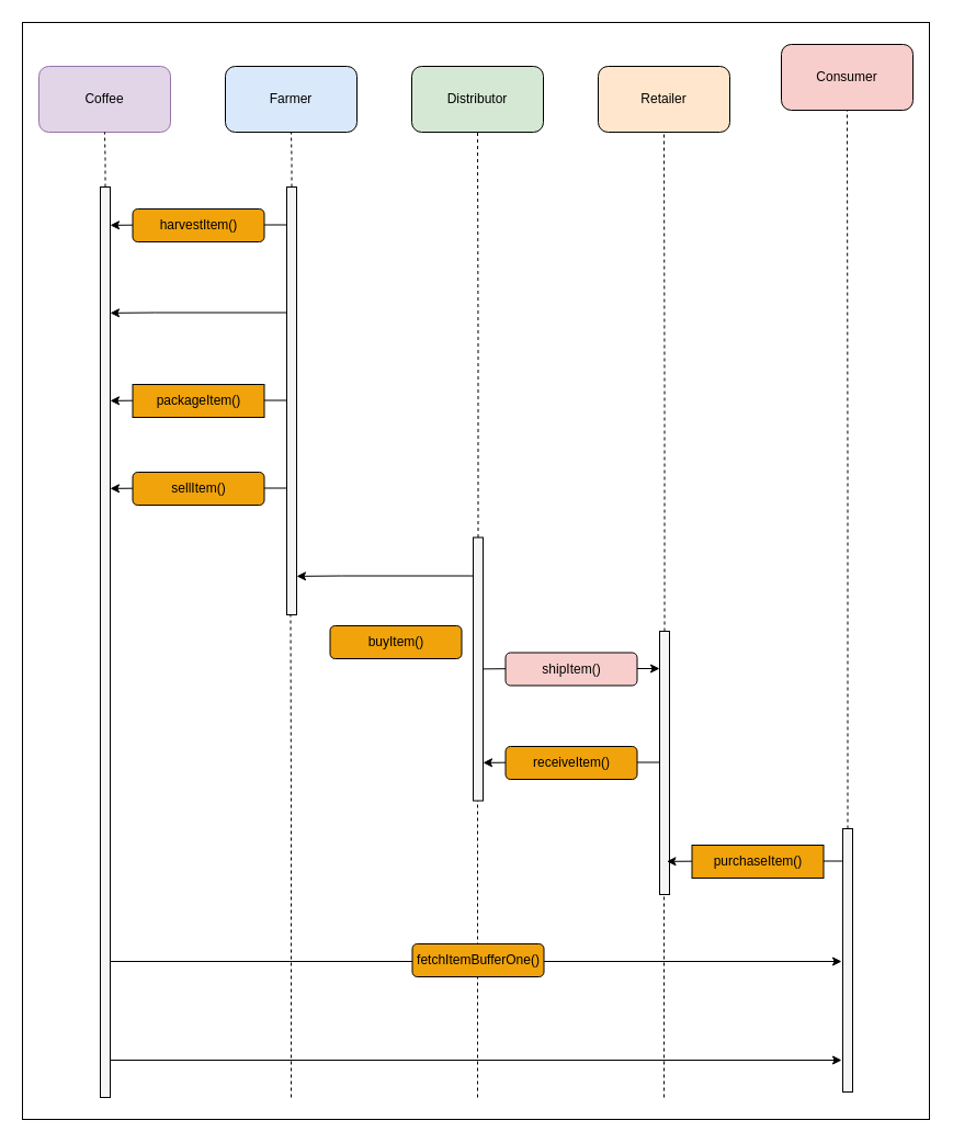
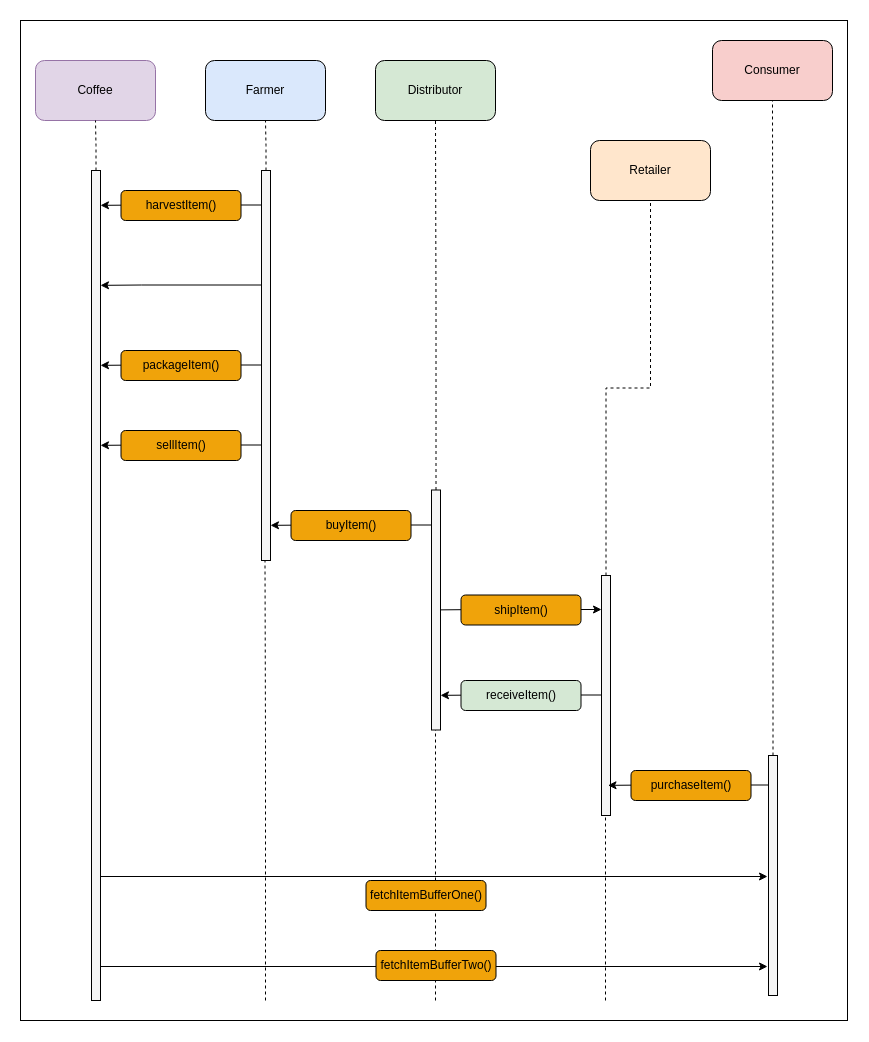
  <mxCell id="0" />
  <mxCell id="1" parent="0" />
  <mxCell id="2" value="" style="rounded=0;whiteSpace=wrap;html=1;strokeColor=#000000;" vertex="1" parent="1"><mxGeometry width="827" height="1000" as="geometry" x="20" y="20" /></mxCell>
  <mxCell id="3" style="edgeStyle=orthogonalEdgeStyle;rounded=0;orthogonalLoop=1;jettySize=auto;html=1;entryX=0.5;entryY=1;entryDx=0;entryDy=0;dashed=1;startArrow=none;startFill=0;endArrow=none;endFill=0;" edge="1" parent="1"><mxGeometry relative="1" as="geometry"><mxPoint x="605" y="1000" as="sourcePoint" /><mxPoint x="605" y="590" as="targetPoint" /><Array as="points"><mxPoint x="605.5" y="770" /><mxPoint x="605.5" y="770" /></Array></mxGeometry></mxCell>
  <mxCell id="4" style="edgeStyle=orthogonalEdgeStyle;rounded=0;orthogonalLoop=1;jettySize=auto;html=1;entryX=0.5;entryY=1;entryDx=0;entryDy=0;dashed=1;startArrow=none;startFill=0;endArrow=none;endFill=0;" edge="1" parent="1"><mxGeometry relative="1" as="geometry"><mxPoint x="435" y="1000" as="sourcePoint" /><mxPoint x="435" y="590" as="targetPoint" /><Array as="points"><mxPoint x="435.5" y="770" /><mxPoint x="435.5" y="770" /></Array></mxGeometry></mxCell>
  <mxCell id="5" value="Coffee" style="rounded=1;whiteSpace=wrap;html=1;fillColor=#e1d5e7;strokeColor=#9673a6;" vertex="1" parent="1"><mxGeometry x="35" y="60" width="120" height="60" as="geometry" /></mxCell>
  <mxCell id="6" value="Farmer" style="rounded=1;whiteSpace=wrap;html=1;fillColor=#dae8fc;strokeColor=#000000;" vertex="1" parent="1"><mxGeometry x="205" y="60" width="120" height="60" as="geometry" /></mxCell>
  <mxCell id="7" value="Distributor" style="rounded=1;whiteSpace=wrap;html=1;fillColor=#d5e8d4;strokeColor=#000000;" vertex="1" parent="1"><mxGeometry x="375" y="60" width="120" height="60" as="geometry" /></mxCell>
- <mxCell id="8" value="Retailer" style="rounded=1;whiteSpace=wrap;html=1;fillColor=#ffe6cc;strokeColor=#000000;" vertex="1" parent="1"><mxGeometry x="545" y="60" width="120" height="60" as="geometry" /></mxCell>
+ <mxCell id="8" value="Retailer" style="rounded=1;whiteSpace=wrap;html=1;fillColor=#ffe6cc;strokeColor=#000000;" vertex="1" parent="1"><mxGeometry x="590" y="140" width="120" height="60" as="geometry" /></mxCell>
  <mxCell id="9" value="Consumer" style="rounded=1;whiteSpace=wrap;html=1;fillColor=#f8cecc;strokeColor=#000000;" vertex="1" parent="1"><mxGeometry x="712" y="40" width="120" height="60" as="geometry" /></mxCell>
  <mxCell id="10" value="" style="edgeStyle=orthogonalEdgeStyle;rounded=0;orthogonalLoop=1;jettySize=auto;html=1;dashed=1;startArrow=none;startFill=0;endArrow=none;endFill=0;" edge="1" parent="1" source="11" target="5"><mxGeometry relative="1" as="geometry" /></mxCell>
  <mxCell id="11" value="" style="rounded=0;whiteSpace=wrap;html=1;strokeColor=#000000;fillColor=#f5f5f5;fontColor=#333333;" vertex="1" parent="1"><mxGeometry x="91" y="170" width="9" height="830" as="geometry" /></mxCell>
  <mxCell id="12" value="" style="edgeStyle=orthogonalEdgeStyle;rounded=0;orthogonalLoop=1;jettySize=auto;html=1;startArrow=none;startFill=0;endArrow=none;endFill=0;dashed=1;" edge="1" parent="1" source="13" target="6"><mxGeometry relative="1" as="geometry" /></mxCell>
  <mxCell id="13" value="" style="rounded=0;whiteSpace=wrap;html=1;strokeColor=#000000;fillColor=#f5f5f5;fontColor=#333333;" vertex="1" parent="1"><mxGeometry x="261" y="170" width="9" height="390" as="geometry" /></mxCell>
  <mxCell id="14" style="edgeStyle=orthogonalEdgeStyle;rounded=0;orthogonalLoop=1;jettySize=auto;html=1;entryX=0.5;entryY=1;entryDx=0;entryDy=0;dashed=1;startArrow=none;startFill=0;endArrow=none;endFill=0;" edge="1" parent="1" source="15" target="7"><mxGeometry relative="1" as="geometry" /></mxCell>
  <mxCell id="15" value="" style="rounded=0;whiteSpace=wrap;html=1;strokeColor=#000000;fillColor=#f5f5f5;fontColor=#333333;" vertex="1" parent="1"><mxGeometry x="431" y="489.5" width="9" height="240" as="geometry" /></mxCell>
  <mxCell id="16" style="edgeStyle=orthogonalEdgeStyle;rounded=0;orthogonalLoop=1;jettySize=auto;html=1;exitX=0.5;exitY=0;exitDx=0;exitDy=0;entryX=0.5;entryY=1;entryDx=0;entryDy=0;dashed=1;startArrow=none;startFill=0;endArrow=none;endFill=0;" edge="1" parent="1" source="17" target="8"><mxGeometry relative="1" as="geometry" /></mxCell>
  <mxCell id="17" value="" style="rounded=0;whiteSpace=wrap;html=1;strokeColor=#000000;fillColor=#f5f5f5;fontColor=#333333;" vertex="1" parent="1"><mxGeometry x="601" y="575" width="9" height="240" as="geometry" /></mxCell>
  <mxCell id="18" style="edgeStyle=orthogonalEdgeStyle;rounded=0;orthogonalLoop=1;jettySize=auto;html=1;exitX=0.5;exitY=0;exitDx=0;exitDy=0;entryX=0.5;entryY=1;entryDx=0;entryDy=0;dashed=1;startArrow=none;startFill=0;endArrow=none;endFill=0;" edge="1" parent="1" source="19" target="9"><mxGeometry relative="1" as="geometry" /></mxCell>
  <mxCell id="19" value="" style="rounded=0;whiteSpace=wrap;html=1;strokeColor=#000000;fillColor=#f5f5f5;fontColor=#333333;" vertex="1" parent="1"><mxGeometry x="768" y="755" width="9" height="240" as="geometry" /></mxCell>
  <mxCell id="20" style="edgeStyle=orthogonalEdgeStyle;rounded=0;orthogonalLoop=1;jettySize=auto;html=1;entryX=1.056;entryY=0.264;entryDx=0;entryDy=0;entryPerimeter=0;" edge="1" parent="1"><mxGeometry relative="1" as="geometry"><mxPoint x="260.5" y="284.5" as="sourcePoint" /><mxPoint x="100.004" y="284.86" as="targetPoint" /><Array as="points"><mxPoint x="141" y="284.9" /><mxPoint x="141" y="284.9" /></Array></mxGeometry></mxCell>
  <mxCell id="21" style="edgeStyle=orthogonalEdgeStyle;rounded=0;orthogonalLoop=1;jettySize=auto;html=1;entryX=1.056;entryY=0.264;entryDx=0;entryDy=0;entryPerimeter=0;" edge="1" parent="1"><mxGeometry relative="1" as="geometry"><mxPoint x="260.5" y="204.5" as="sourcePoint" /><mxPoint x="100.004" y="204.86" as="targetPoint" /><Array as="points"><mxPoint x="141" y="204.9" /><mxPoint x="141" y="204.9" /></Array></mxGeometry></mxCell>
  <mxCell id="22" style="edgeStyle=orthogonalEdgeStyle;rounded=0;orthogonalLoop=1;jettySize=auto;html=1;entryX=1.056;entryY=0.264;entryDx=0;entryDy=0;entryPerimeter=0;" edge="1" parent="1"><mxGeometry relative="1" as="geometry"><mxPoint x="260.5" y="444.5" as="sourcePoint" /><mxPoint x="100.004" y="444.86" as="targetPoint" /><Array as="points"><mxPoint x="141" y="444.9" /><mxPoint x="141" y="444.9" /></Array></mxGeometry></mxCell>
  <mxCell id="23" value="sellItem()" style="rounded=1;whiteSpace=wrap;html=1;strokeColor=#000000;fillColor=#f0a30a;fontColor=#000000;" vertex="1" parent="1"><mxGeometry x="120.5" y="430" width="120" height="30" as="geometry" /></mxCell>
  <mxCell id="24" value="harvestItem()" style="rounded=1;whiteSpace=wrap;html=1;strokeColor=#000000;fillColor=#f0a30a;fontColor=#000000;" vertex="1" parent="1"><mxGeometry x="120.5" y="190" width="120" height="30" as="geometry" /></mxCell>
  <mxCell id="25" style="edgeStyle=orthogonalEdgeStyle;rounded=0;orthogonalLoop=1;jettySize=auto;html=1;entryX=1.056;entryY=0.264;entryDx=0;entryDy=0;entryPerimeter=0;" edge="1" parent="1"><mxGeometry relative="1" as="geometry"><mxPoint x="430.5" y="524.5" as="sourcePoint" /><mxPoint x="270.004" y="524.86" as="targetPoint" /><Array as="points"><mxPoint x="311" y="524.9" /><mxPoint x="311" y="524.9" /></Array></mxGeometry></mxCell>
  <mxCell id="26" style="edgeStyle=orthogonalEdgeStyle;rounded=0;orthogonalLoop=1;jettySize=auto;html=1;entryX=1.056;entryY=0.264;entryDx=0;entryDy=0;entryPerimeter=0;startArrow=classic;startFill=1;endArrow=none;endFill=0;" edge="1" parent="1"><mxGeometry relative="1" as="geometry"><mxPoint x="601" y="609" as="sourcePoint" /><mxPoint x="440.504" y="609.36" as="targetPoint" /><Array as="points"><mxPoint x="481.5" y="609.4" /><mxPoint x="481.5" y="609.4" /></Array></mxGeometry></mxCell>
  <mxCell id="27" style="edgeStyle=orthogonalEdgeStyle;rounded=0;orthogonalLoop=1;jettySize=auto;html=1;entryX=1.056;entryY=0.264;entryDx=0;entryDy=0;entryPerimeter=0;" edge="1" parent="1"><mxGeometry relative="1" as="geometry"><mxPoint x="600.5" y="694.5" as="sourcePoint" /><mxPoint x="440.004" y="694.86" as="targetPoint" /><Array as="points"><mxPoint x="481" y="694.9" /><mxPoint x="481" y="694.9" /></Array></mxGeometry></mxCell>
  <mxCell id="28" style="edgeStyle=orthogonalEdgeStyle;rounded=0;orthogonalLoop=1;jettySize=auto;html=1;entryX=1.056;entryY=0.264;entryDx=0;entryDy=0;entryPerimeter=0;" edge="1" parent="1"><mxGeometry relative="1" as="geometry"><mxPoint x="768" y="784.5" as="sourcePoint" /><mxPoint x="607.504" y="784.86" as="targetPoint" /><Array as="points"><mxPoint x="648.5" y="784.9" /><mxPoint x="648.5" y="784.9" /></Array></mxGeometry></mxCell>
- <mxCell id="29" value="shipItem()" style="rounded=1;whiteSpace=wrap;html=1;strokeColor=#000000;fillColor=#f8cecc;fontColor=#000000;" vertex="1" parent="1"><mxGeometry x="460.5" y="594.5" width="120" height="30" as="geometry" /></mxCell>
- <mxCell id="30" value="receiveItem()" style="rounded=1;whiteSpace=wrap;html=1;strokeColor=#000000;fillColor=#f0a30a;fontColor=#000000;" vertex="1" parent="1"><mxGeometry x="460.5" y="680" width="120" height="30" as="geometry" /></mxCell>
- <mxCell id="31" value="buyItem()" style="rounded=1;whiteSpace=wrap;html=1;strokeColor=#000000;fillColor=#f0a30a;fontColor=#000000;" vertex="1" parent="1"><mxGeometry x="300.5" y="570" width="120" height="30" as="geometry" /></mxCell>
- <mxCell id="32" value="purchaseItem()" style="whiteSpace=wrap;html=1;strokeColor=#000000;fillColor=#f0a30a;fontColor=#000000;rounded=0;" vertex="1" parent="1"><mxGeometry x="630.5" y="770" width="120" height="30" as="geometry" /></mxCell>
+ <mxCell id="29" value="shipItem()" style="rounded=1;whiteSpace=wrap;html=1;strokeColor=#000000;fillColor=#f0a30a;fontColor=#000000;" vertex="1" parent="1"><mxGeometry x="460.5" y="594.5" width="120" height="30" as="geometry" /></mxCell>
+ <mxCell id="30" value="receiveItem()" style="rounded=1;whiteSpace=wrap;html=1;strokeColor=#000000;fillColor=#d5e8d4;fontColor=#000000;" vertex="1" parent="1"><mxGeometry x="460.5" y="680" width="120" height="30" as="geometry" /></mxCell>
+ <mxCell id="31" value="buyItem()" style="rounded=1;whiteSpace=wrap;html=1;strokeColor=#000000;fillColor=#f0a30a;fontColor=#000000;" vertex="1" parent="1"><mxGeometry x="290.5" y="510" width="120" height="30" as="geometry" /></mxCell>
+ <mxCell id="32" value="purchaseItem()" style="rounded=1;whiteSpace=wrap;html=1;strokeColor=#000000;fillColor=#f0a30a;fontColor=#000000;" vertex="1" parent="1"><mxGeometry x="630.5" y="770" width="120" height="30" as="geometry" /></mxCell>
  <mxCell id="33" style="edgeStyle=orthogonalEdgeStyle;rounded=0;orthogonalLoop=1;jettySize=auto;html=1;entryX=1.111;entryY=0.95;entryDx=0;entryDy=0;entryPerimeter=0;startArrow=classic;startFill=1;endArrow=none;endFill=0;exitX=0;exitY=0.5;exitDx=0;exitDy=0;" edge="1" parent="1"><mxGeometry relative="1" as="geometry"><mxPoint x="767" y="966" as="sourcePoint" /><mxPoint x="99.999" y="964" as="targetPoint" /><Array as="points"><mxPoint x="100" y="966" /></Array></mxGeometry></mxCell>
+ <mxCell id="34" value="fetchItemBufferTwo()" style="rounded=1;whiteSpace=wrap;html=1;strokeColor=#000000;fillColor=#f0a30a;fontColor=#000000;" vertex="1" parent="1"><mxGeometry x="375.5" y="950" width="120" height="30" as="geometry" /></mxCell>
  <mxCell id="35" style="edgeStyle=orthogonalEdgeStyle;rounded=0;orthogonalLoop=1;jettySize=auto;html=1;entryX=1.056;entryY=0.264;entryDx=0;entryDy=0;entryPerimeter=0;" edge="1" parent="1"><mxGeometry relative="1" as="geometry"><mxPoint x="260.5" y="364.5" as="sourcePoint" /><mxPoint x="100.004" y="364.86" as="targetPoint" /><Array as="points"><mxPoint x="141" y="364.9" /><mxPoint x="141" y="364.9" /></Array></mxGeometry></mxCell>
- <mxCell id="36" value="packageItem()" style="whiteSpace=wrap;html=1;strokeColor=#000000;fillColor=#f0a30a;fontColor=#000000;rounded=0;" vertex="1" parent="1"><mxGeometry x="120.5" y="350" width="120" height="30" as="geometry" /></mxCell>
+ <mxCell id="36" value="packageItem()" style="rounded=1;whiteSpace=wrap;html=1;strokeColor=#000000;fillColor=#f0a30a;fontColor=#000000;" vertex="1" parent="1"><mxGeometry x="120.5" y="350" width="120" height="30" as="geometry" /></mxCell>
  <mxCell id="37" style="edgeStyle=orthogonalEdgeStyle;rounded=0;orthogonalLoop=1;jettySize=auto;html=1;entryX=1.111;entryY=0.95;entryDx=0;entryDy=0;entryPerimeter=0;startArrow=classic;startFill=1;endArrow=none;endFill=0;exitX=0;exitY=0.5;exitDx=0;exitDy=0;" edge="1" parent="1"><mxGeometry relative="1" as="geometry"><mxPoint x="767" y="876" as="sourcePoint" /><mxPoint x="99.999" y="874" as="targetPoint" /><Array as="points"><mxPoint x="100" y="876" /></Array></mxGeometry></mxCell>
- <mxCell id="38" value="fetchItemBufferOne()" style="rounded=1;whiteSpace=wrap;html=1;strokeColor=#000000;fillColor=#f0a30a;fontColor=#000000;" vertex="1" parent="1"><mxGeometry x="375.5" y="860" width="120" height="30" as="geometry" /></mxCell>
+ <mxCell id="38" value="fetchItemBufferOne()" style="rounded=1;whiteSpace=wrap;html=1;strokeColor=#000000;fillColor=#f0a30a;fontColor=#000000;" vertex="1" parent="1"><mxGeometry x="365.5" y="880" width="120" height="30" as="geometry" /></mxCell>
  <mxCell id="39" style="edgeStyle=orthogonalEdgeStyle;rounded=0;orthogonalLoop=1;jettySize=auto;html=1;entryX=0.5;entryY=1;entryDx=0;entryDy=0;dashed=1;startArrow=none;startFill=0;endArrow=none;endFill=0;" edge="1" parent="1"><mxGeometry relative="1" as="geometry"><mxPoint x="265" y="1000" as="sourcePoint" /><mxPoint x="264.5" y="560" as="targetPoint" /><Array as="points"><mxPoint x="265" y="740" /><mxPoint x="265" y="740" /></Array></mxGeometry></mxCell>
